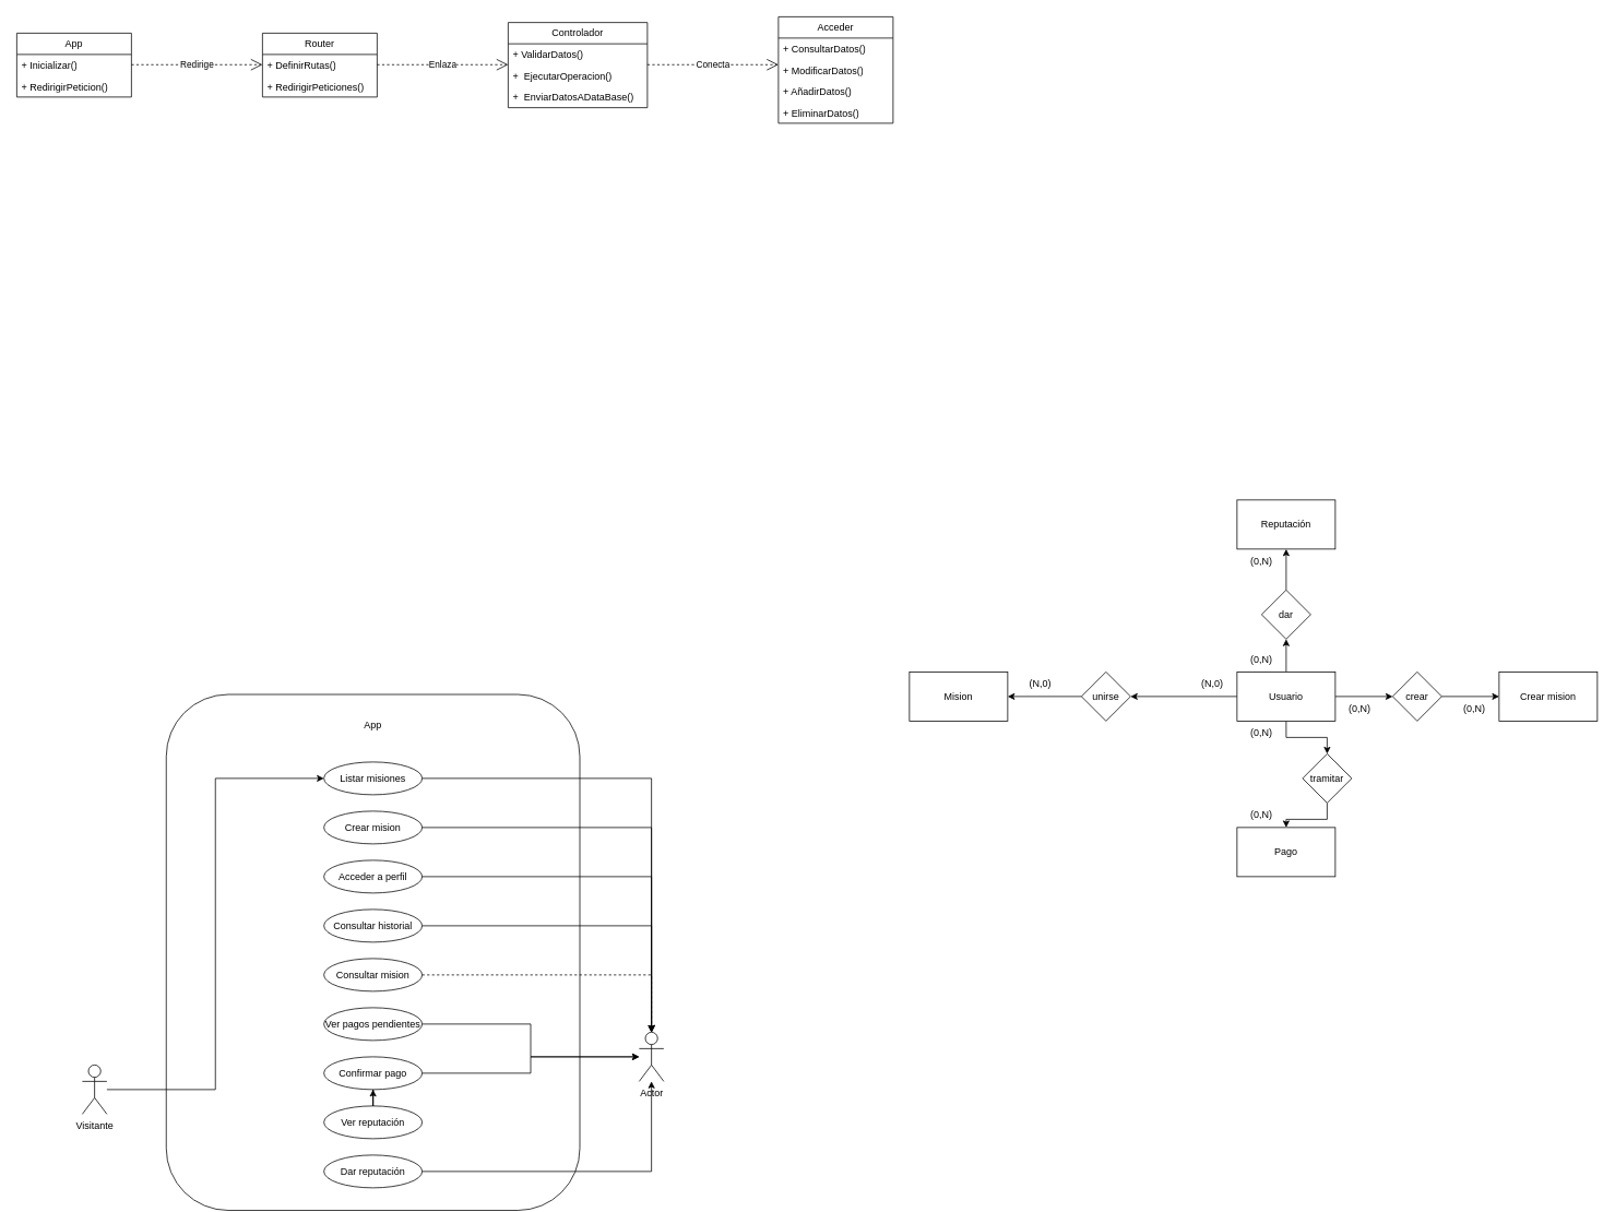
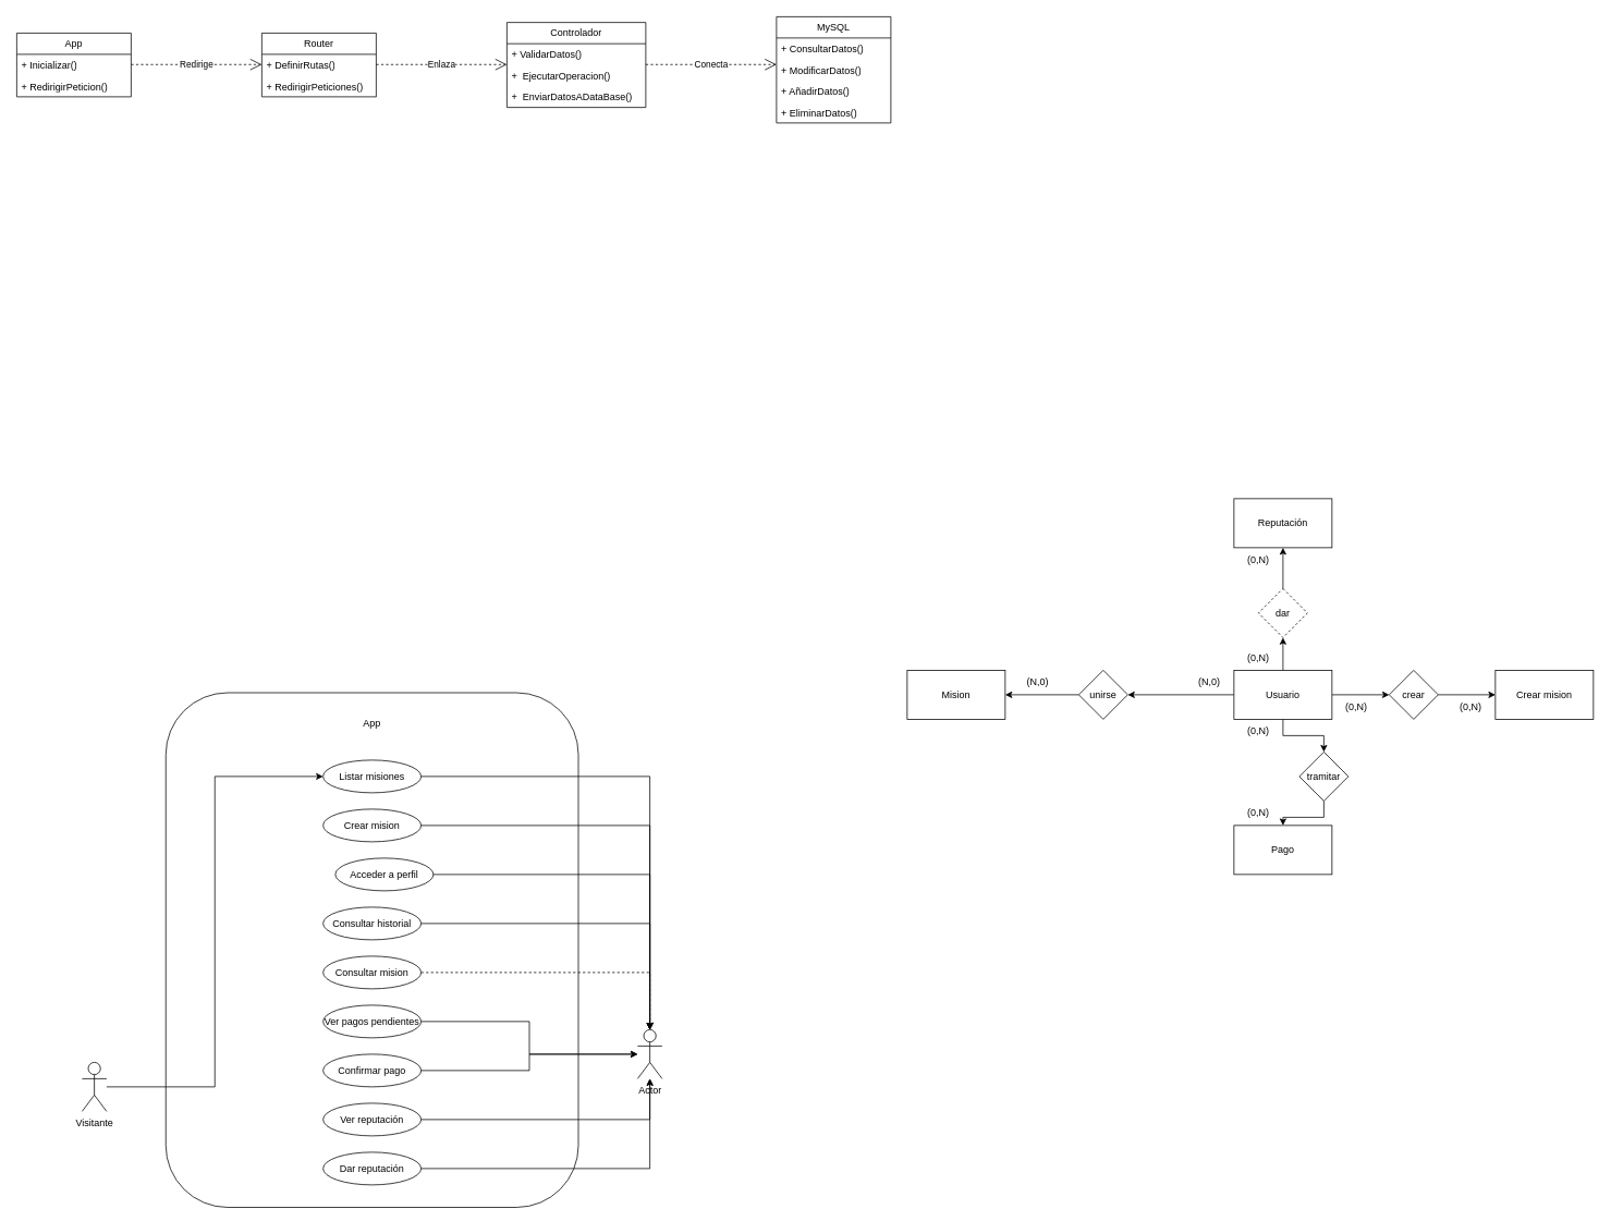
  <mxCell id="0" />
  <mxCell id="1" parent="0" />
  <mxCell id="2" value="" style="rounded=1;whiteSpace=wrap;html=1;rotation=90;" vertex="1" parent="1"><mxGeometry x="140" y="910" width="630" height="505" as="geometry" /></mxCell>
  <mxCell id="3" value="App" style="swimlane;fontStyle=0;childLayout=stackLayout;horizontal=1;startSize=26;fillColor=none;horizontalStack=0;resizeParent=1;resizeParentMax=0;resizeLast=0;collapsible=1;marginBottom=0;whiteSpace=wrap;html=1;" vertex="1" parent="1"><mxGeometry x="20" y="40" width="140" height="78" as="geometry" /></mxCell>
  <mxCell id="4" value="&lt;div&gt;+ Inicializar()&lt;/div&gt;&lt;div&gt;&amp;nbsp;&lt;/div&gt;" style="text;strokeColor=none;fillColor=none;align=left;verticalAlign=top;spacingLeft=4;spacingRight=4;overflow=hidden;rotatable=0;points=[[0,0.5],[1,0.5]];portConstraint=eastwest;whiteSpace=wrap;html=1;" vertex="1" parent="3"><mxGeometry y="26" width="140" height="26" as="geometry" /></mxCell>
  <mxCell id="5" value="&lt;div&gt;&lt;span style=&quot;background-color: initial;&quot;&gt;+ RedirigirPeticion()&lt;/span&gt;&lt;/div&gt;" style="text;strokeColor=none;fillColor=none;align=left;verticalAlign=top;spacingLeft=4;spacingRight=4;overflow=hidden;rotatable=0;points=[[0,0.5],[1,0.5]];portConstraint=eastwest;whiteSpace=wrap;html=1;" vertex="1" parent="3"><mxGeometry y="52" width="140" height="26" as="geometry" /></mxCell>
  <mxCell id="6" value="Router" style="swimlane;fontStyle=0;childLayout=stackLayout;horizontal=1;startSize=26;fillColor=none;horizontalStack=0;resizeParent=1;resizeParentMax=0;resizeLast=0;collapsible=1;marginBottom=0;whiteSpace=wrap;html=1;" vertex="1" parent="1"><mxGeometry x="320" y="40" width="140" height="78" as="geometry" /></mxCell>
  <mxCell id="7" value="&lt;div&gt;+ DefinirRutas()&lt;/div&gt;&lt;div&gt;&amp;nbsp;&lt;/div&gt;" style="text;strokeColor=none;fillColor=none;align=left;verticalAlign=top;spacingLeft=4;spacingRight=4;overflow=hidden;rotatable=0;points=[[0,0.5],[1,0.5]];portConstraint=eastwest;whiteSpace=wrap;html=1;" vertex="1" parent="6"><mxGeometry y="26" width="140" height="26" as="geometry" /></mxCell>
  <mxCell id="8" value="&lt;div&gt;&lt;span style=&quot;background-color: initial;&quot;&gt;+ RedirigirPeticiones()&lt;/span&gt;&lt;/div&gt;" style="text;strokeColor=none;fillColor=none;align=left;verticalAlign=top;spacingLeft=4;spacingRight=4;overflow=hidden;rotatable=0;points=[[0,0.5],[1,0.5]];portConstraint=eastwest;whiteSpace=wrap;html=1;" vertex="1" parent="6"><mxGeometry y="52" width="140" height="26" as="geometry" /></mxCell>
  <mxCell id="9" value="Controlador" style="swimlane;fontStyle=0;childLayout=stackLayout;horizontal=1;startSize=26;fillColor=none;horizontalStack=0;resizeParent=1;resizeParentMax=0;resizeLast=0;collapsible=1;marginBottom=0;whiteSpace=wrap;html=1;" vertex="1" parent="1"><mxGeometry x="620" y="27" width="170" height="104" as="geometry" /></mxCell>
  <mxCell id="10" value="&lt;div&gt;+ ValidarDatos()&lt;/div&gt;&lt;div&gt;&amp;nbsp;&lt;/div&gt;" style="text;strokeColor=none;fillColor=none;align=left;verticalAlign=top;spacingLeft=4;spacingRight=4;overflow=hidden;rotatable=0;points=[[0,0.5],[1,0.5]];portConstraint=eastwest;whiteSpace=wrap;html=1;" vertex="1" parent="9"><mxGeometry y="26" width="170" height="26" as="geometry" /></mxCell>
  <mxCell id="11" value="&lt;div&gt;&lt;span style=&quot;background-color: initial;&quot;&gt;+&amp;nbsp;&lt;/span&gt;&lt;span style=&quot;background-color: initial;&quot;&gt;&amp;nbsp;EjecutarOperacion&lt;/span&gt;&lt;span style=&quot;background-color: initial;&quot;&gt;()&lt;/span&gt;&lt;/div&gt;" style="text;strokeColor=none;fillColor=none;align=left;verticalAlign=top;spacingLeft=4;spacingRight=4;overflow=hidden;rotatable=0;points=[[0,0.5],[1,0.5]];portConstraint=eastwest;whiteSpace=wrap;html=1;" vertex="1" parent="9"><mxGeometry y="52" width="170" height="26" as="geometry" /></mxCell>
  <mxCell id="12" value="&lt;div&gt;&lt;span style=&quot;background-color: initial;&quot;&gt;+&amp;nbsp;&lt;/span&gt;&lt;span style=&quot;background-color: initial;&quot;&gt;&amp;nbsp;EnviarDatosADataBase&lt;/span&gt;&lt;span style=&quot;background-color: initial;&quot;&gt;()&lt;/span&gt;&lt;/div&gt;" style="text;strokeColor=none;fillColor=none;align=left;verticalAlign=top;spacingLeft=4;spacingRight=4;overflow=hidden;rotatable=0;points=[[0,0.5],[1,0.5]];portConstraint=eastwest;whiteSpace=wrap;html=1;" vertex="1" parent="9"><mxGeometry y="78" width="170" height="26" as="geometry" /></mxCell>
- <mxCell id="13" value="Acceder" style="swimlane;fontStyle=0;childLayout=stackLayout;horizontal=1;startSize=26;fillColor=none;horizontalStack=0;resizeParent=1;resizeParentMax=0;resizeLast=0;collapsible=1;marginBottom=0;whiteSpace=wrap;html=1;" vertex="1" parent="1"><mxGeometry x="950" y="20" width="140" height="130" as="geometry" /></mxCell>
+ <mxCell id="13" value="MySQL" style="swimlane;fontStyle=0;childLayout=stackLayout;horizontal=1;startSize=26;fillColor=none;horizontalStack=0;resizeParent=1;resizeParentMax=0;resizeLast=0;collapsible=1;marginBottom=0;whiteSpace=wrap;html=1;" vertex="1" parent="1"><mxGeometry x="950" y="20" width="140" height="130" as="geometry" /></mxCell>
  <mxCell id="14" value="&lt;div&gt;+ ConsultarDatos()&lt;/div&gt;&lt;div&gt;&amp;nbsp;&lt;/div&gt;" style="text;strokeColor=none;fillColor=none;align=left;verticalAlign=top;spacingLeft=4;spacingRight=4;overflow=hidden;rotatable=0;points=[[0,0.5],[1,0.5]];portConstraint=eastwest;whiteSpace=wrap;html=1;" vertex="1" parent="13"><mxGeometry y="26" width="140" height="26" as="geometry" /></mxCell>
  <mxCell id="15" value="&lt;div&gt;&lt;span style=&quot;background-color: initial;&quot;&gt;+ ModificarDatos()&lt;/span&gt;&lt;/div&gt;" style="text;strokeColor=none;fillColor=none;align=left;verticalAlign=top;spacingLeft=4;spacingRight=4;overflow=hidden;rotatable=0;points=[[0,0.5],[1,0.5]];portConstraint=eastwest;whiteSpace=wrap;html=1;" vertex="1" parent="13"><mxGeometry y="52" width="140" height="26" as="geometry" /></mxCell>
  <mxCell id="16" value="&lt;div&gt;&lt;span style=&quot;background-color: initial;&quot;&gt;+ AñadirDatos()&lt;/span&gt;&lt;/div&gt;" style="text;strokeColor=none;fillColor=none;align=left;verticalAlign=top;spacingLeft=4;spacingRight=4;overflow=hidden;rotatable=0;points=[[0,0.5],[1,0.5]];portConstraint=eastwest;whiteSpace=wrap;html=1;" vertex="1" parent="13"><mxGeometry y="78" width="140" height="26" as="geometry" /></mxCell>
  <mxCell id="17" value="&lt;div&gt;&lt;span style=&quot;background-color: initial;&quot;&gt;+ EliminarDatos()&lt;/span&gt;&lt;/div&gt;" style="text;strokeColor=none;fillColor=none;align=left;verticalAlign=top;spacingLeft=4;spacingRight=4;overflow=hidden;rotatable=0;points=[[0,0.5],[1,0.5]];portConstraint=eastwest;whiteSpace=wrap;html=1;" vertex="1" parent="13"><mxGeometry y="104" width="140" height="26" as="geometry" /></mxCell>
  <mxCell id="18" value="Redirige" style="endArrow=open;endSize=12;dashed=1;html=1;rounded=0;" edge="1" parent="1"><mxGeometry width="160" relative="1" as="geometry"><mxPoint x="160" y="78.5" as="sourcePoint" /><mxPoint x="320" y="78.5" as="targetPoint" /></mxGeometry></mxCell>
  <mxCell id="19" value="Enlaza" style="endArrow=open;endSize=12;dashed=1;html=1;rounded=0;" edge="1" parent="1"><mxGeometry width="160" relative="1" as="geometry"><mxPoint x="460" y="78.5" as="sourcePoint" /><mxPoint x="620" y="78.5" as="targetPoint" /></mxGeometry></mxCell>
  <mxCell id="20" value="Conecta" style="endArrow=open;endSize=12;dashed=1;html=1;rounded=0;" edge="1" parent="1"><mxGeometry width="160" relative="1" as="geometry"><mxPoint x="790" y="78.5" as="sourcePoint" /><mxPoint x="950" y="78.5" as="targetPoint" /></mxGeometry></mxCell>
  <mxCell id="21" style="edgeStyle=orthogonalEdgeStyle;rounded=0;orthogonalLoop=1;jettySize=auto;html=1;" edge="1" parent="1" source="22" target="26"><mxGeometry relative="1" as="geometry" /></mxCell>
  <mxCell id="22" value="Listar misiones" style="ellipse;whiteSpace=wrap;html=1;" vertex="1" parent="1"><mxGeometry x="395" y="930" width="120" height="40" as="geometry" /></mxCell>
  <mxCell id="23" value="App" style="text;html=1;align=center;verticalAlign=middle;whiteSpace=wrap;rounded=0;" vertex="1" parent="1"><mxGeometry x="425" y="870" width="60" height="30" as="geometry" /></mxCell>
  <mxCell id="24" style="edgeStyle=orthogonalEdgeStyle;rounded=0;orthogonalLoop=1;jettySize=auto;html=1;entryX=0;entryY=0.5;entryDx=0;entryDy=0;" edge="1" parent="1" source="25" target="22"><mxGeometry relative="1" as="geometry" /></mxCell>
  <mxCell id="25" value="Visitante" style="shape=umlActor;verticalLabelPosition=bottom;verticalAlign=top;html=1;outlineConnect=0;" vertex="1" parent="1"><mxGeometry x="100" y="1300" width="30" height="60" as="geometry" /></mxCell>
  <mxCell id="26" value="Actor" style="shape=umlActor;verticalLabelPosition=bottom;verticalAlign=top;html=1;outlineConnect=0;" vertex="1" parent="1"><mxGeometry x="780" y="1260" width="30" height="60" as="geometry" /></mxCell>
  <mxCell id="27" value="Crear mision" style="ellipse;whiteSpace=wrap;html=1;" vertex="1" parent="1"><mxGeometry x="395" y="990" width="120" height="40" as="geometry" /></mxCell>
- <mxCell id="28" value="Acceder a perfil" style="ellipse;whiteSpace=wrap;html=1;" vertex="1" parent="1"><mxGeometry x="395" y="1050" width="120" height="40" as="geometry" /></mxCell>
+ <mxCell id="28" value="Acceder a perfil" style="ellipse;whiteSpace=wrap;html=1;" vertex="1" parent="1"><mxGeometry x="410" y="1050" width="120" height="40" as="geometry" /></mxCell>
  <mxCell id="29" style="edgeStyle=orthogonalEdgeStyle;rounded=0;orthogonalLoop=1;jettySize=auto;html=1;" edge="1" parent="1" source="30" target="26"><mxGeometry relative="1" as="geometry" /></mxCell>
  <mxCell id="30" value="Consultar historial" style="ellipse;whiteSpace=wrap;html=1;" vertex="1" parent="1"><mxGeometry x="395" y="1110" width="120" height="40" as="geometry" /></mxCell>
  <mxCell id="31" style="edgeStyle=orthogonalEdgeStyle;rounded=0;orthogonalLoop=1;jettySize=auto;html=1;dashed=1;" edge="1" parent="1" source="32" target="26"><mxGeometry relative="1" as="geometry" /></mxCell>
  <mxCell id="32" value="Consultar mision" style="ellipse;whiteSpace=wrap;html=1;" vertex="1" parent="1"><mxGeometry x="395" y="1170" width="120" height="40" as="geometry" /></mxCell>
  <mxCell id="33" style="edgeStyle=orthogonalEdgeStyle;rounded=0;orthogonalLoop=1;jettySize=auto;html=1;" edge="1" parent="1" source="34" target="26"><mxGeometry relative="1" as="geometry" /></mxCell>
  <mxCell id="34" value="Ver pagos pendientes" style="ellipse;whiteSpace=wrap;html=1;" vertex="1" parent="1"><mxGeometry x="395" y="1230" width="120" height="40" as="geometry" /></mxCell>
  <mxCell id="35" style="edgeStyle=orthogonalEdgeStyle;rounded=0;orthogonalLoop=1;jettySize=auto;html=1;" edge="1" parent="1" source="36" target="26"><mxGeometry relative="1" as="geometry" /></mxCell>
  <mxCell id="36" value="Confirmar pago" style="ellipse;whiteSpace=wrap;html=1;" vertex="1" parent="1"><mxGeometry x="395" y="1290" width="120" height="40" as="geometry" /></mxCell>
- <mxCell id="37" style="edgeStyle=orthogonalEdgeStyle;rounded=0;orthogonalLoop=1;jettySize=auto;html=1;" edge="1" parent="1" source="38" target="36"><mxGeometry relative="1" as="geometry" /></mxCell>
+ <mxCell id="37" style="edgeStyle=orthogonalEdgeStyle;rounded=0;orthogonalLoop=1;jettySize=auto;html=1;" edge="1" parent="1" source="38" target="26"><mxGeometry relative="1" as="geometry" /></mxCell>
  <mxCell id="38" value="Ver reputación" style="ellipse;whiteSpace=wrap;html=1;" vertex="1" parent="1"><mxGeometry x="395" y="1350" width="120" height="40" as="geometry" /></mxCell>
  <mxCell id="39" style="edgeStyle=orthogonalEdgeStyle;rounded=0;orthogonalLoop=1;jettySize=auto;html=1;" edge="1" parent="1" source="40" target="26"><mxGeometry relative="1" as="geometry" /></mxCell>
  <mxCell id="40" value="Dar reputación" style="ellipse;whiteSpace=wrap;html=1;" vertex="1" parent="1"><mxGeometry x="395" y="1410" width="120" height="40" as="geometry" /></mxCell>
  <mxCell id="41" style="edgeStyle=orthogonalEdgeStyle;rounded=0;orthogonalLoop=1;jettySize=auto;html=1;entryX=0.5;entryY=0;entryDx=0;entryDy=0;entryPerimeter=0;" edge="1" parent="1" source="27" target="26"><mxGeometry relative="1" as="geometry" /></mxCell>
  <mxCell id="42" style="edgeStyle=orthogonalEdgeStyle;rounded=0;orthogonalLoop=1;jettySize=auto;html=1;entryX=0.5;entryY=0;entryDx=0;entryDy=0;entryPerimeter=0;" edge="1" parent="1" source="28" target="26"><mxGeometry relative="1" as="geometry" /></mxCell>
  <mxCell id="43" style="edgeStyle=orthogonalEdgeStyle;rounded=0;orthogonalLoop=1;jettySize=auto;html=1;entryX=0.5;entryY=1;entryDx=0;entryDy=0;" edge="1" parent="1" source="47" target="53"><mxGeometry relative="1" as="geometry" /></mxCell>
  <mxCell id="44" style="edgeStyle=orthogonalEdgeStyle;rounded=0;orthogonalLoop=1;jettySize=auto;html=1;entryX=1;entryY=0.5;entryDx=0;entryDy=0;" edge="1" parent="1" source="47" target="57"><mxGeometry relative="1" as="geometry" /></mxCell>
  <mxCell id="45" style="edgeStyle=orthogonalEdgeStyle;rounded=0;orthogonalLoop=1;jettySize=auto;html=1;entryX=0.5;entryY=0;entryDx=0;entryDy=0;" edge="1" parent="1" source="47" target="59"><mxGeometry relative="1" as="geometry" /></mxCell>
  <mxCell id="46" style="edgeStyle=orthogonalEdgeStyle;rounded=0;orthogonalLoop=1;jettySize=auto;html=1;entryX=0;entryY=0.5;entryDx=0;entryDy=0;" edge="1" parent="1" source="47" target="55"><mxGeometry relative="1" as="geometry" /></mxCell>
  <mxCell id="47" value="Usuario" style="rounded=0;whiteSpace=wrap;html=1;" vertex="1" parent="1"><mxGeometry x="1510" y="820" width="120" height="60" as="geometry" /></mxCell>
  <mxCell id="48" value="Mision" style="rounded=0;whiteSpace=wrap;html=1;" vertex="1" parent="1"><mxGeometry x="1110" y="820" width="120" height="60" as="geometry" /></mxCell>
  <mxCell id="49" value="Crear mision" style="rounded=0;whiteSpace=wrap;html=1;" vertex="1" parent="1"><mxGeometry x="1830" y="820" width="120" height="60" as="geometry" /></mxCell>
  <mxCell id="50" value="Pago" style="rounded=0;whiteSpace=wrap;html=1;" vertex="1" parent="1"><mxGeometry x="1510" y="1010" width="120" height="60" as="geometry" /></mxCell>
  <mxCell id="51" value="Reputación" style="rounded=0;whiteSpace=wrap;html=1;" vertex="1" parent="1"><mxGeometry x="1510" y="610" width="120" height="60" as="geometry" /></mxCell>
  <mxCell id="52" style="edgeStyle=orthogonalEdgeStyle;rounded=0;orthogonalLoop=1;jettySize=auto;html=1;" edge="1" parent="1" source="53" target="51"><mxGeometry relative="1" as="geometry" /></mxCell>
- <mxCell id="53" value="dar" style="rhombus;whiteSpace=wrap;html=1;" vertex="1" parent="1"><mxGeometry x="1540" y="720" width="60" height="60" as="geometry" /></mxCell>
+ <mxCell id="53" value="dar" style="rhombus;whiteSpace=wrap;html=1;dashed=1;" vertex="1" parent="1"><mxGeometry x="1540" y="720" width="60" height="60" as="geometry" /></mxCell>
  <mxCell id="54" value="" style="edgeStyle=orthogonalEdgeStyle;rounded=0;orthogonalLoop=1;jettySize=auto;html=1;" edge="1" parent="1" source="55" target="49"><mxGeometry relative="1" as="geometry" /></mxCell>
  <mxCell id="55" value="crear" style="rhombus;whiteSpace=wrap;html=1;" vertex="1" parent="1"><mxGeometry x="1700" y="820" width="60" height="60" as="geometry" /></mxCell>
  <mxCell id="56" style="edgeStyle=orthogonalEdgeStyle;rounded=0;orthogonalLoop=1;jettySize=auto;html=1;" edge="1" parent="1" source="57" target="48"><mxGeometry relative="1" as="geometry" /></mxCell>
  <mxCell id="57" value="unirse" style="rhombus;whiteSpace=wrap;html=1;" vertex="1" parent="1"><mxGeometry x="1320" y="820" width="60" height="60" as="geometry" /></mxCell>
  <mxCell id="58" style="edgeStyle=orthogonalEdgeStyle;rounded=0;orthogonalLoop=1;jettySize=auto;html=1;" edge="1" parent="1" source="59" target="50"><mxGeometry relative="1" as="geometry" /></mxCell>
  <mxCell id="59" value="tramitar" style="rhombus;whiteSpace=wrap;html=1;" vertex="1" parent="1"><mxGeometry x="1590" y="920" width="60" height="60" as="geometry" /></mxCell>
  <mxCell id="60" value="(N,0)" style="text;html=1;align=center;verticalAlign=middle;whiteSpace=wrap;rounded=0;" vertex="1" parent="1"><mxGeometry x="1240" y="820" width="60" height="30" as="geometry" /></mxCell>
  <mxCell id="61" value="(N,0)" style="text;html=1;align=center;verticalAlign=middle;whiteSpace=wrap;rounded=0;" vertex="1" parent="1"><mxGeometry x="1450" y="820" width="60" height="30" as="geometry" /></mxCell>
  <mxCell id="62" value="(0,N)" style="text;html=1;align=center;verticalAlign=middle;whiteSpace=wrap;rounded=0;" vertex="1" parent="1"><mxGeometry x="1510" y="670" width="60" height="30" as="geometry" /></mxCell>
  <mxCell id="63" value="(0,N)" style="text;html=1;align=center;verticalAlign=middle;whiteSpace=wrap;rounded=0;" vertex="1" parent="1"><mxGeometry x="1510" y="790" width="60" height="30" as="geometry" /></mxCell>
  <mxCell id="64" value="(0,N)" style="text;html=1;align=center;verticalAlign=middle;whiteSpace=wrap;rounded=0;" vertex="1" parent="1"><mxGeometry x="1510" y="880" width="60" height="30" as="geometry" /></mxCell>
  <mxCell id="65" value="(0,N)" style="text;html=1;align=center;verticalAlign=middle;whiteSpace=wrap;rounded=0;" vertex="1" parent="1"><mxGeometry x="1510" y="980" width="60" height="30" as="geometry" /></mxCell>
  <mxCell id="66" value="(0,N)" style="text;html=1;align=center;verticalAlign=middle;whiteSpace=wrap;rounded=0;" vertex="1" parent="1"><mxGeometry x="1630" y="850" width="60" height="30" as="geometry" /></mxCell>
  <mxCell id="67" value="(0,N)" style="text;html=1;align=center;verticalAlign=middle;whiteSpace=wrap;rounded=0;" vertex="1" parent="1"><mxGeometry x="1770" y="850" width="60" height="30" as="geometry" /></mxCell>
